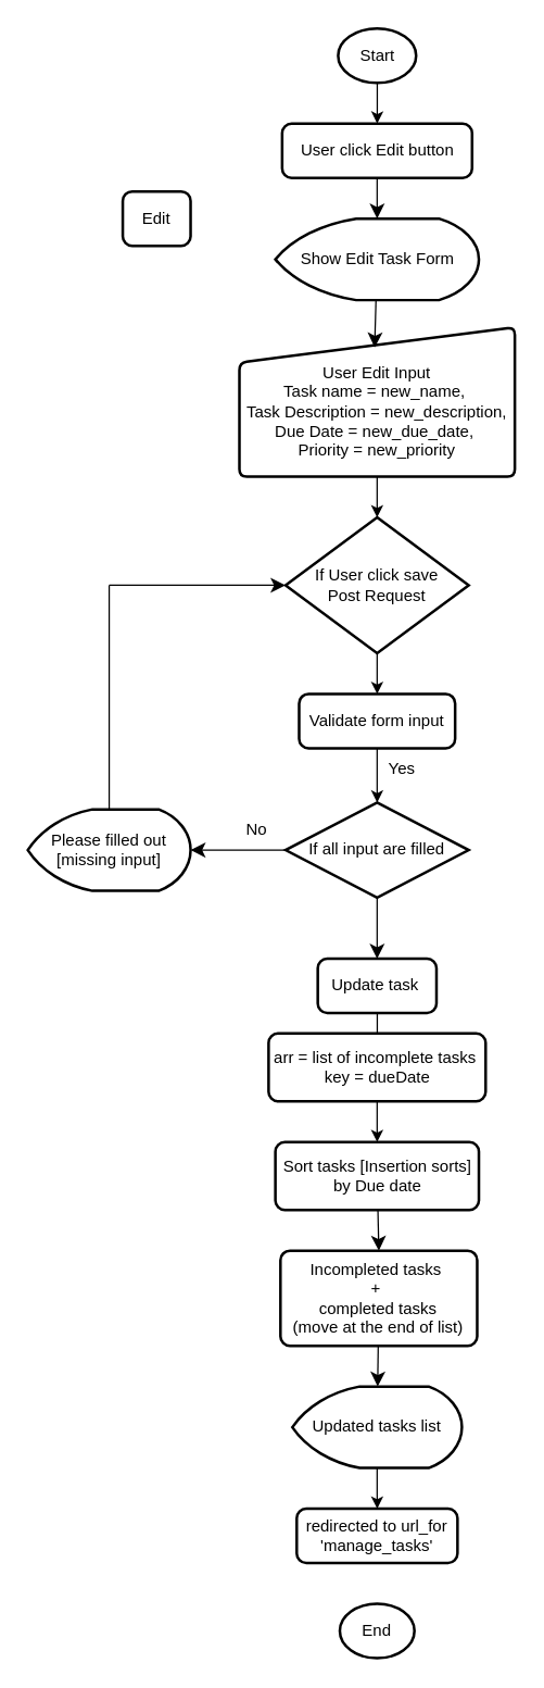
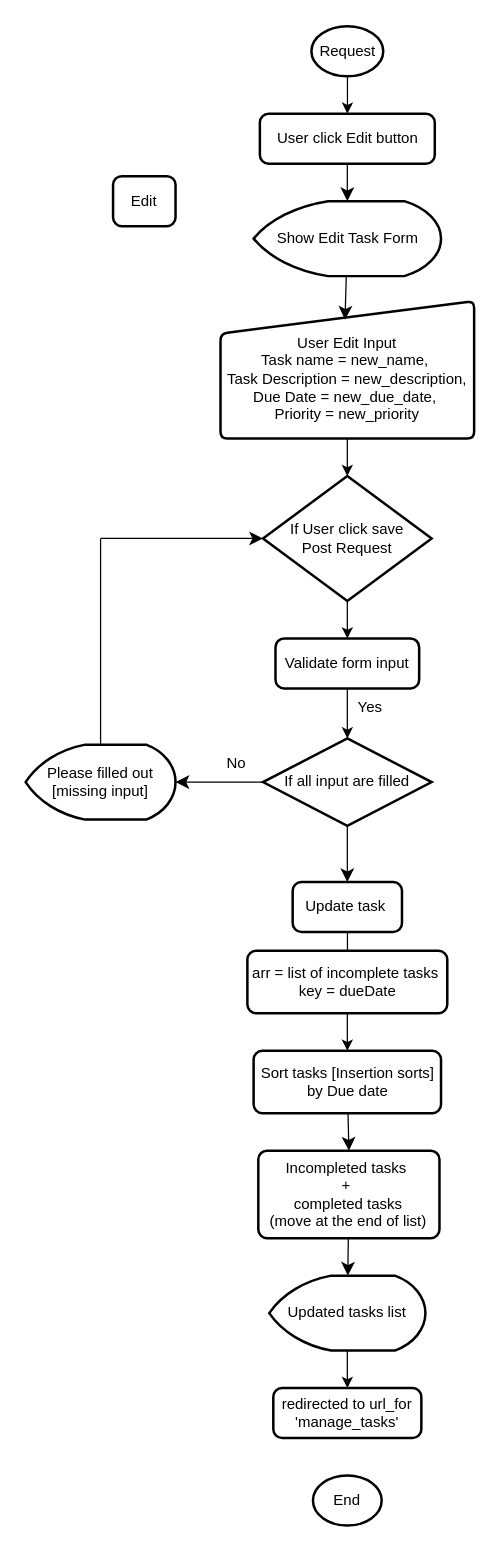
  <mxCell id="0" />
  <mxCell id="1" parent="0" />
  <mxCell id="2" style="edgeStyle=orthogonalEdgeStyle;rounded=0;orthogonalLoop=1;jettySize=auto;html=1;entryX=0.5;entryY=0;entryDx=0;entryDy=0;" parent="1" source="3" target="6" edge="1"><mxGeometry relative="1" as="geometry" /></mxCell>
- <mxCell id="3" value="Start" style="strokeWidth=2;html=1;shape=mxgraph.flowchart.start_1;whiteSpace=wrap;" parent="1" vertex="1"><mxGeometry x="248.75" y="20" width="57.5" height="40" as="geometry" /></mxCell>
+ <mxCell id="3" value="Request" style="strokeWidth=2;html=1;shape=mxgraph.flowchart.start_1;whiteSpace=wrap;" parent="1" vertex="1"><mxGeometry x="248.75" y="20" width="57.5" height="40" as="geometry" /></mxCell>
  <mxCell id="4" value="Edit" style="rounded=1;whiteSpace=wrap;html=1;absoluteArcSize=1;arcSize=14;strokeWidth=2;" parent="1" vertex="1"><mxGeometry x="90" y="140" width="50" height="40" as="geometry" /></mxCell>
  <mxCell id="5" style="edgeStyle=none;curved=1;rounded=0;orthogonalLoop=1;jettySize=auto;html=1;fontSize=12;startSize=8;endSize=8;" parent="1" source="6" target="7" edge="1"><mxGeometry relative="1" as="geometry" /></mxCell>
  <mxCell id="6" value="User click Edit button" style="rounded=1;whiteSpace=wrap;html=1;absoluteArcSize=1;arcSize=14;strokeWidth=2;" parent="1" vertex="1"><mxGeometry x="207.5" y="90" width="140" height="40" as="geometry" /></mxCell>
  <mxCell id="7" value="Show Edit Task Form" style="strokeWidth=2;html=1;shape=mxgraph.flowchart.display;whiteSpace=wrap;" parent="1" vertex="1"><mxGeometry x="202.5" y="160" width="150" height="60" as="geometry" /></mxCell>
  <mxCell id="8" value="&lt;div&gt;&lt;br&gt;&lt;/div&gt;User Edit Input&lt;div&gt;Task name = new_name,&amp;nbsp;&lt;/div&gt;&lt;div&gt;Task Description = new_description,&lt;/div&gt;&lt;div&gt;Due Date = new_due_date,&amp;nbsp;&lt;/div&gt;&lt;div&gt;Priority = new_priority&lt;/div&gt;" style="html=1;strokeWidth=2;shape=manualInput;whiteSpace=wrap;rounded=1;size=26;arcSize=11;" parent="1" vertex="1"><mxGeometry x="176" y="240" width="203" height="110" as="geometry" /></mxCell>
  <mxCell id="9" style="edgeStyle=orthogonalEdgeStyle;rounded=0;orthogonalLoop=1;jettySize=auto;html=1;entryX=0.5;entryY=0;entryDx=0;entryDy=0;" parent="1" source="10" target="11" edge="1"><mxGeometry relative="1" as="geometry" /></mxCell>
  <mxCell id="10" value="If User click save&lt;div&gt;Post Request&lt;/div&gt;" style="strokeWidth=2;html=1;shape=mxgraph.flowchart.decision;whiteSpace=wrap;" parent="1" vertex="1"><mxGeometry x="210" y="380" width="135" height="100" as="geometry" /></mxCell>
  <mxCell id="11" value="Validate form input" style="rounded=1;whiteSpace=wrap;html=1;absoluteArcSize=1;arcSize=14;strokeWidth=2;" parent="1" vertex="1"><mxGeometry x="220" y="510" width="115" height="40" as="geometry" /></mxCell>
  <mxCell id="12" style="edgeStyle=none;curved=1;rounded=0;orthogonalLoop=1;jettySize=auto;html=1;entryX=0.5;entryY=0;entryDx=0;entryDy=0;fontSize=12;startSize=8;endSize=8;" parent="1" source="13" target="20" edge="1"><mxGeometry relative="1" as="geometry" /></mxCell>
  <mxCell id="13" value="If all input are filled" style="strokeWidth=2;html=1;shape=mxgraph.flowchart.decision;whiteSpace=wrap;" parent="1" vertex="1"><mxGeometry x="210" y="590" width="135" height="70" as="geometry" /></mxCell>
  <mxCell id="14" value="Yes" style="text;html=1;align=center;verticalAlign=middle;whiteSpace=wrap;rounded=0;" parent="1" vertex="1"><mxGeometry x="266.25" y="550" width="60" height="30" as="geometry" /></mxCell>
  <mxCell id="15" value="No" style="text;html=1;align=center;verticalAlign=middle;whiteSpace=wrap;rounded=0;" parent="1" vertex="1"><mxGeometry x="175" y="595" width="27.5" height="30" as="geometry" /></mxCell>
  <mxCell id="16" value="Please filled out [missing input]" style="strokeWidth=2;html=1;shape=mxgraph.flowchart.display;whiteSpace=wrap;" parent="1" vertex="1"><mxGeometry x="20" y="595" width="120" height="60" as="geometry" /></mxCell>
  <mxCell id="17" style="edgeStyle=orthogonalEdgeStyle;rounded=0;orthogonalLoop=1;jettySize=auto;html=1;entryX=0.5;entryY=0;entryDx=0;entryDy=0;entryPerimeter=0;" parent="1" source="11" target="13" edge="1"><mxGeometry relative="1" as="geometry" /></mxCell>
  <mxCell id="18" style="edgeStyle=orthogonalEdgeStyle;rounded=0;orthogonalLoop=1;jettySize=auto;html=1;entryX=0.5;entryY=0;entryDx=0;entryDy=0;entryPerimeter=0;" parent="1" source="8" target="10" edge="1"><mxGeometry relative="1" as="geometry" /></mxCell>
  <mxCell id="19" style="edgeStyle=orthogonalEdgeStyle;rounded=0;orthogonalLoop=1;jettySize=auto;html=1;" edge="1" parent="1" source="20" target="34"><mxGeometry relative="1" as="geometry" /></mxCell>
  <mxCell id="20" value="Update task&amp;nbsp;" style="rounded=1;whiteSpace=wrap;html=1;absoluteArcSize=1;arcSize=14;strokeWidth=2;" parent="1" vertex="1"><mxGeometry x="233.75" y="705" width="87.5" height="40" as="geometry" /></mxCell>
  <mxCell id="21" style="edgeStyle=none;curved=1;rounded=0;orthogonalLoop=1;jettySize=auto;html=1;entryX=0.5;entryY=0;entryDx=0;entryDy=0;fontSize=12;startSize=8;endSize=8;" parent="1" source="22" target="24" edge="1"><mxGeometry relative="1" as="geometry" /></mxCell>
  <mxCell id="22" value="Sort tasks [Insertion sorts]&lt;div&gt;by Due date&lt;/div&gt;" style="rounded=1;whiteSpace=wrap;html=1;absoluteArcSize=1;arcSize=14;strokeWidth=2;" parent="1" vertex="1"><mxGeometry x="202.5" y="840" width="150" height="50" as="geometry" /></mxCell>
  <mxCell id="23" style="edgeStyle=none;curved=1;rounded=0;orthogonalLoop=1;jettySize=auto;html=1;fontSize=12;startSize=8;endSize=8;" parent="1" source="24" target="26" edge="1"><mxGeometry relative="1" as="geometry" /></mxCell>
  <mxCell id="24" value="Incompleted tasks&amp;nbsp;&lt;div&gt;+&amp;nbsp;&lt;/div&gt;&lt;div&gt;completed tasks&lt;/div&gt;&lt;div&gt;(move at the end of list)&lt;/div&gt;" style="rounded=1;whiteSpace=wrap;html=1;absoluteArcSize=1;arcSize=14;strokeWidth=2;" parent="1" vertex="1"><mxGeometry x="206.25" y="920" width="145" height="70" as="geometry" /></mxCell>
  <mxCell id="25" style="edgeStyle=orthogonalEdgeStyle;rounded=0;orthogonalLoop=1;jettySize=auto;html=1;" edge="1" parent="1" source="26" target="32"><mxGeometry relative="1" as="geometry" /></mxCell>
  <mxCell id="26" value="Updated tasks list" style="strokeWidth=2;html=1;shape=mxgraph.flowchart.display;whiteSpace=wrap;" parent="1" vertex="1"><mxGeometry x="215" y="1020" width="125" height="60" as="geometry" /></mxCell>
  <mxCell id="27" value="End" style="strokeWidth=2;html=1;shape=mxgraph.flowchart.start_1;whiteSpace=wrap;" parent="1" vertex="1"><mxGeometry x="250" y="1180" width="55" height="40" as="geometry" /></mxCell>
  <mxCell id="28" style="edgeStyle=none;curved=1;rounded=0;orthogonalLoop=1;jettySize=auto;html=1;entryX=0.491;entryY=0.135;entryDx=0;entryDy=0;entryPerimeter=0;fontSize=12;startSize=8;endSize=8;" parent="1" source="7" target="8" edge="1"><mxGeometry relative="1" as="geometry" /></mxCell>
  <mxCell id="29" style="edgeStyle=none;curved=1;rounded=0;orthogonalLoop=1;jettySize=auto;html=1;entryX=1;entryY=0.5;entryDx=0;entryDy=0;entryPerimeter=0;fontSize=12;startSize=8;endSize=8;" parent="1" source="13" target="16" edge="1"><mxGeometry relative="1" as="geometry" /></mxCell>
  <mxCell id="30" value="" style="endArrow=none;html=1;rounded=0;fontSize=12;startSize=8;endSize=8;curved=1;exitX=0.5;exitY=0;exitDx=0;exitDy=0;exitPerimeter=0;" parent="1" source="16" edge="1"><mxGeometry width="50" height="50" relative="1" as="geometry"><mxPoint x="90" y="580" as="sourcePoint" /><mxPoint x="80" y="430" as="targetPoint" /></mxGeometry></mxCell>
  <mxCell id="31" value="" style="endArrow=classic;html=1;rounded=0;fontSize=12;startSize=8;endSize=8;curved=1;entryX=0;entryY=0.5;entryDx=0;entryDy=0;entryPerimeter=0;" parent="1" target="10" edge="1"><mxGeometry width="50" height="50" relative="1" as="geometry"><mxPoint x="80" y="430" as="sourcePoint" /><mxPoint x="240" y="460" as="targetPoint" /></mxGeometry></mxCell>
  <mxCell id="32" value="redirected to url_for 'manage_tasks'" style="rounded=1;whiteSpace=wrap;html=1;absoluteArcSize=1;arcSize=14;strokeWidth=2;" vertex="1" parent="1"><mxGeometry x="218.25" y="1110" width="118.5" height="40" as="geometry" /></mxCell>
  <mxCell id="33" style="edgeStyle=orthogonalEdgeStyle;rounded=0;orthogonalLoop=1;jettySize=auto;html=1;entryX=0.5;entryY=0;entryDx=0;entryDy=0;" edge="1" parent="1" source="34" target="22"><mxGeometry relative="1" as="geometry" /></mxCell>
  <mxCell id="34" value="arr = list of incomplete tasks&amp;nbsp;&lt;div&gt;key = dueDate&lt;/div&gt;" style="rounded=1;whiteSpace=wrap;html=1;absoluteArcSize=1;arcSize=14;strokeWidth=2;" vertex="1" parent="1"><mxGeometry x="197.5" y="760" width="160" height="50" as="geometry" /></mxCell>
